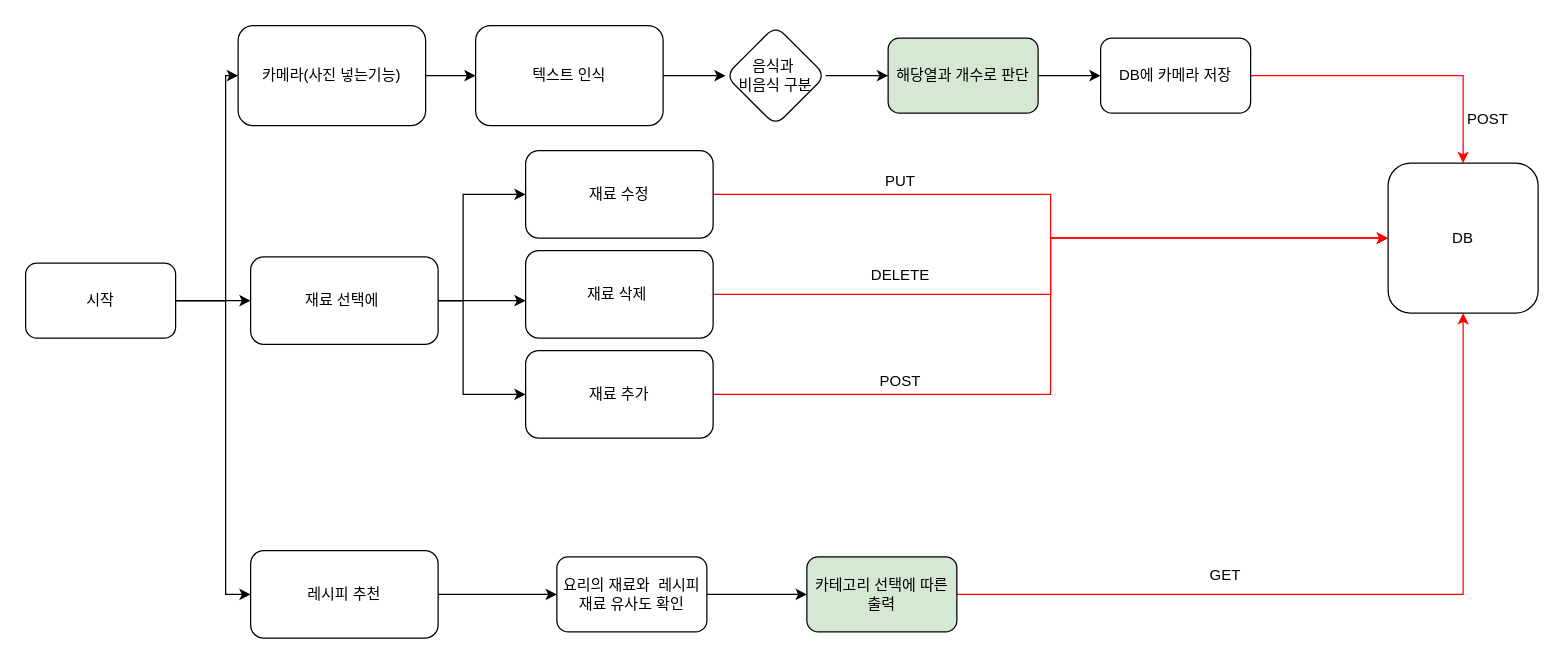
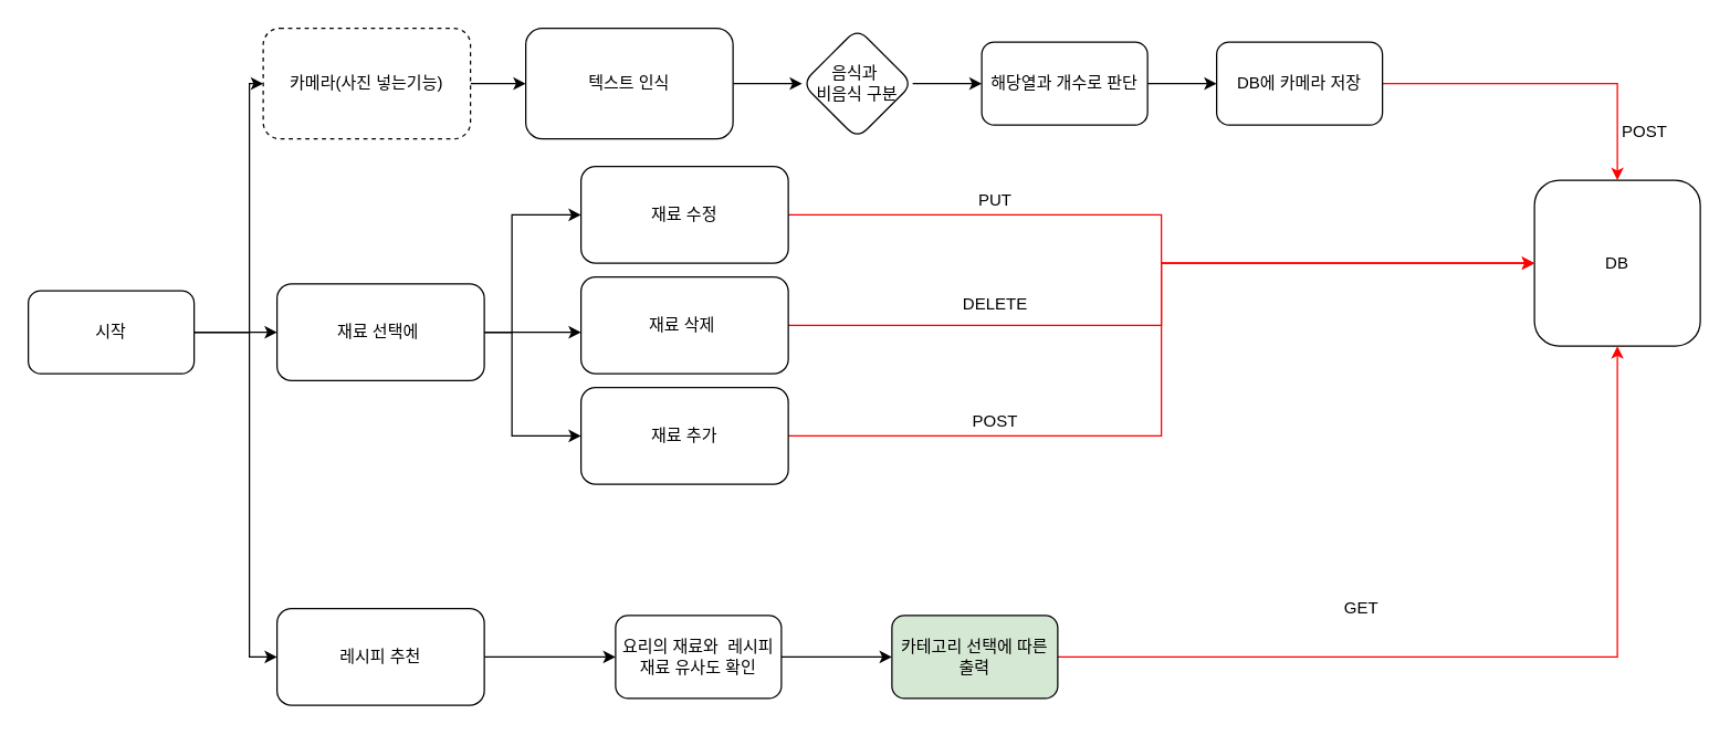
  <mxCell id="0" />
  <mxCell id="1" parent="0" />
  <mxCell id="2" value="" style="edgeStyle=orthogonalEdgeStyle;rounded=0;orthogonalLoop=1;jettySize=auto;html=1;" edge="1" parent="1" source="5" target="7"><mxGeometry relative="1" as="geometry"><Array as="points"><mxPoint x="180" y="240" /></Array></mxGeometry></mxCell>
  <mxCell id="3" value="" style="edgeStyle=orthogonalEdgeStyle;rounded=0;orthogonalLoop=1;jettySize=auto;html=1;" edge="1" parent="1" source="5" target="11"><mxGeometry relative="1" as="geometry" /></mxCell>
  <mxCell id="4" value="" style="edgeStyle=orthogonalEdgeStyle;rounded=0;orthogonalLoop=1;jettySize=auto;html=1;" edge="1" parent="1" source="5" target="13"><mxGeometry relative="1" as="geometry"><Array as="points"><mxPoint x="180" y="240" /><mxPoint x="180" y="475" /></Array></mxGeometry></mxCell>
  <mxCell id="5" value="시작" style="rounded=1;whiteSpace=wrap;html=1;" vertex="1" parent="1"><mxGeometry width="120" height="60" as="geometry" x="20" y="210" /></mxCell>
  <mxCell id="6" value="" style="edgeStyle=orthogonalEdgeStyle;rounded=0;orthogonalLoop=1;jettySize=auto;html=1;" edge="1" parent="1" source="7" target="15"><mxGeometry relative="1" as="geometry" /></mxCell>
- <mxCell id="7" value="카메라(사진 넣는기능)" style="whiteSpace=wrap;html=1;rounded=1;" vertex="1" parent="1"><mxGeometry x="190" y="20" width="150" height="80" as="geometry" /></mxCell>
+ <mxCell id="7" value="카메라(사진 넣는기능)" style="whiteSpace=wrap;html=1;rounded=1;dashed=1;" vertex="1" parent="1"><mxGeometry x="190" y="20" width="150" height="80" as="geometry" /></mxCell>
  <mxCell id="8" value="" style="edgeStyle=orthogonalEdgeStyle;rounded=0;orthogonalLoop=1;jettySize=auto;html=1;" edge="1" parent="1" source="11" target="24"><mxGeometry relative="1" as="geometry"><Array as="points"><mxPoint x="370" y="240" /><mxPoint x="370" y="155" /></Array></mxGeometry></mxCell>
  <mxCell id="9" value="" style="edgeStyle=orthogonalEdgeStyle;rounded=0;orthogonalLoop=1;jettySize=auto;html=1;" edge="1" parent="1" source="11" target="26"><mxGeometry relative="1" as="geometry"><Array as="points"><mxPoint x="400" y="240" /><mxPoint x="400" y="240" /></Array></mxGeometry></mxCell>
  <mxCell id="10" value="" style="edgeStyle=orthogonalEdgeStyle;rounded=0;orthogonalLoop=1;jettySize=auto;html=1;" edge="1" parent="1" source="11" target="28"><mxGeometry relative="1" as="geometry"><Array as="points"><mxPoint x="370" y="240" /><mxPoint x="370" y="315" /></Array></mxGeometry></mxCell>
  <mxCell id="11" value="재료 선택에&amp;nbsp;" style="whiteSpace=wrap;html=1;rounded=1;" vertex="1" parent="1"><mxGeometry x="200" y="205" width="150" height="70" as="geometry" /></mxCell>
  <mxCell id="12" value="" style="edgeStyle=orthogonalEdgeStyle;rounded=0;orthogonalLoop=1;jettySize=auto;html=1;" edge="1" parent="1" source="13" target="30"><mxGeometry relative="1" as="geometry" /></mxCell>
  <mxCell id="13" value="레시피 추천" style="whiteSpace=wrap;html=1;rounded=1;" vertex="1" parent="1"><mxGeometry x="200" y="440" width="150" height="70" as="geometry" /></mxCell>
  <mxCell id="14" value="" style="edgeStyle=orthogonalEdgeStyle;rounded=0;orthogonalLoop=1;jettySize=auto;html=1;" edge="1" parent="1" source="15" target="17"><mxGeometry relative="1" as="geometry" /></mxCell>
  <mxCell id="15" value="텍스트 인식" style="whiteSpace=wrap;html=1;rounded=1;" vertex="1" parent="1"><mxGeometry x="380" y="20" width="150" height="80" as="geometry" /></mxCell>
  <mxCell id="16" value="" style="edgeStyle=orthogonalEdgeStyle;rounded=0;orthogonalLoop=1;jettySize=auto;html=1;" edge="1" parent="1" source="17" target="19"><mxGeometry relative="1" as="geometry" /></mxCell>
  <mxCell id="17" value="음식과&amp;nbsp;&lt;br&gt;비음식 구분" style="rhombus;whiteSpace=wrap;html=1;rounded=1;" vertex="1" parent="1"><mxGeometry x="580" y="20" width="80" height="80" as="geometry" /></mxCell>
  <mxCell id="18" value="" style="edgeStyle=orthogonalEdgeStyle;rounded=0;orthogonalLoop=1;jettySize=auto;html=1;" edge="1" parent="1" source="19" target="21"><mxGeometry relative="1" as="geometry" /></mxCell>
- <mxCell id="19" value="해당열과 개수로 판단" style="whiteSpace=wrap;html=1;rounded=1;fillColor=#d5e8d4;" vertex="1" parent="1"><mxGeometry x="710" y="30" width="120" height="60" as="geometry" /></mxCell>
+ <mxCell id="19" value="해당열과 개수로 판단" style="whiteSpace=wrap;html=1;rounded=1;" vertex="1" parent="1"><mxGeometry x="710" y="30" width="120" height="60" as="geometry" /></mxCell>
  <mxCell id="20" style="edgeStyle=orthogonalEdgeStyle;rounded=0;orthogonalLoop=1;jettySize=auto;html=1;exitX=1;exitY=0.5;exitDx=0;exitDy=0;entryX=0.5;entryY=0;entryDx=0;entryDy=0;strokeColor=#FF0000;" edge="1" parent="1" source="21" target="22"><mxGeometry relative="1" as="geometry" /></mxCell>
  <mxCell id="21" value="DB에 카메라 저장" style="whiteSpace=wrap;html=1;rounded=1;" vertex="1" parent="1"><mxGeometry x="880" y="30" width="120" height="60" as="geometry" /></mxCell>
  <mxCell id="22" value="DB" style="rounded=1;whiteSpace=wrap;html=1;" vertex="1" parent="1"><mxGeometry x="1110" y="130" width="120" height="120" as="geometry" /></mxCell>
  <mxCell id="23" style="edgeStyle=orthogonalEdgeStyle;rounded=0;orthogonalLoop=1;jettySize=auto;html=1;exitX=1;exitY=0.5;exitDx=0;exitDy=0;entryX=0;entryY=0.5;entryDx=0;entryDy=0;strokeColor=#FF0000;" edge="1" parent="1" source="24" target="22"><mxGeometry relative="1" as="geometry" /></mxCell>
  <mxCell id="24" value="재료 수정" style="whiteSpace=wrap;html=1;rounded=1;" vertex="1" parent="1"><mxGeometry x="420" y="120" width="150" height="70" as="geometry" /></mxCell>
  <mxCell id="25" style="edgeStyle=orthogonalEdgeStyle;rounded=0;orthogonalLoop=1;jettySize=auto;html=1;exitX=1;exitY=0.5;exitDx=0;exitDy=0;entryX=0;entryY=0.5;entryDx=0;entryDy=0;strokeColor=#FF0000;" edge="1" parent="1" source="26" target="22"><mxGeometry relative="1" as="geometry" /></mxCell>
  <mxCell id="26" value="재료 삭제&amp;nbsp;" style="whiteSpace=wrap;html=1;rounded=1;" vertex="1" parent="1"><mxGeometry x="420" y="200" width="150" height="70" as="geometry" /></mxCell>
  <mxCell id="27" style="edgeStyle=orthogonalEdgeStyle;rounded=0;orthogonalLoop=1;jettySize=auto;html=1;exitX=1;exitY=0.5;exitDx=0;exitDy=0;entryX=0;entryY=0.5;entryDx=0;entryDy=0;strokeColor=#FF0000;" edge="1" parent="1" source="28" target="22"><mxGeometry relative="1" as="geometry" /></mxCell>
  <mxCell id="28" value="재료 추가" style="whiteSpace=wrap;html=1;rounded=1;" vertex="1" parent="1"><mxGeometry x="420" y="280" width="150" height="70" as="geometry" /></mxCell>
  <mxCell id="29" value="" style="edgeStyle=orthogonalEdgeStyle;rounded=0;orthogonalLoop=1;jettySize=auto;html=1;" edge="1" parent="1" source="30" target="32"><mxGeometry relative="1" as="geometry" /></mxCell>
  <mxCell id="30" value="요리의 재료와&amp;nbsp; 레시피 재료 유사도 확인" style="whiteSpace=wrap;html=1;rounded=1;" vertex="1" parent="1"><mxGeometry x="445" y="445" width="120" height="60" as="geometry" /></mxCell>
  <mxCell id="31" style="edgeStyle=orthogonalEdgeStyle;rounded=0;orthogonalLoop=1;jettySize=auto;html=1;exitX=1;exitY=0.5;exitDx=0;exitDy=0;entryX=0.5;entryY=1;entryDx=0;entryDy=0;strokeColor=#FF0000;" edge="1" parent="1" source="32" target="22"><mxGeometry relative="1" as="geometry" /></mxCell>
  <mxCell id="32" value="카테고리 선택에 따른 출력" style="whiteSpace=wrap;html=1;rounded=1;fillColor=#d5e8d4;" vertex="1" parent="1"><mxGeometry x="645" y="445" width="120" height="60" as="geometry" /></mxCell>
  <mxCell id="33" value="PUT" style="text;html=1;align=center;verticalAlign=middle;whiteSpace=wrap;rounded=0;" vertex="1" parent="1"><mxGeometry x="690" y="130" width="60" height="30" as="geometry" /></mxCell>
  <mxCell id="34" value="DELETE" style="text;html=1;align=center;verticalAlign=middle;whiteSpace=wrap;rounded=0;" vertex="1" parent="1"><mxGeometry x="690" y="205" width="60" height="30" as="geometry" /></mxCell>
  <mxCell id="35" value="POST" style="text;html=1;align=center;verticalAlign=middle;whiteSpace=wrap;rounded=0;" vertex="1" parent="1"><mxGeometry x="690" y="290" width="60" height="30" as="geometry" /></mxCell>
- <mxCell id="36" value="GET" style="text;html=1;align=center;verticalAlign=middle;whiteSpace=wrap;rounded=0;" vertex="1" parent="1"><mxGeometry x="950" y="445" width="60" height="30" as="geometry" /></mxCell>
+ <mxCell id="36" value="GET" style="text;html=1;align=center;verticalAlign=middle;whiteSpace=wrap;rounded=0;" vertex="1" parent="1"><mxGeometry x="955" y="425" width="60" height="30" as="geometry" /></mxCell>
  <mxCell id="37" value="POST" style="text;html=1;align=center;verticalAlign=middle;whiteSpace=wrap;rounded=0;" vertex="1" parent="1"><mxGeometry x="1160" y="80" width="60" height="30" as="geometry" /></mxCell>
